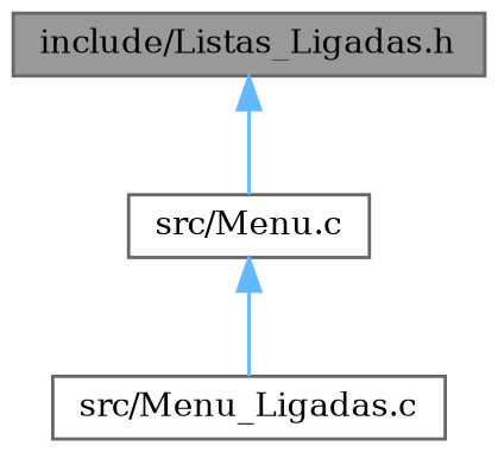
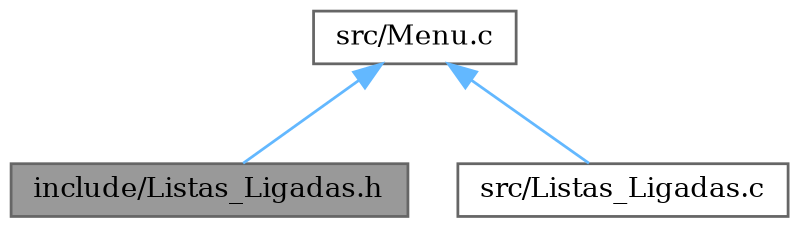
  digraph {
    fontname="DejaVu Serif"
    node [color=grey40 fillcolor=white fontname="DejaVu Serif" fontsize=10 shape=box style=filled]
    edge [color=steelblue1 dir=back fontname="DejaVu Serif" fontsize=10 labelfontname=Helvetica labelfontsize=10 style=solid]
    n1 [color=gray40 fillcolor=grey60 fontcolor=black height=0.2 label="include/Listas_Ligadas.h" width=0.4]
    n2 [height=0.2 label="src/Menu.c" width=0.4]
-   n3 [height=0.2 label="src/Menu_Ligadas.c" width=0.4]
-   n1 -> n2
+   n3 [height=0.2 label="src/Listas_Ligadas.c" width=0.4]
+   n2 -> n1
    n2 -> n3
  }
